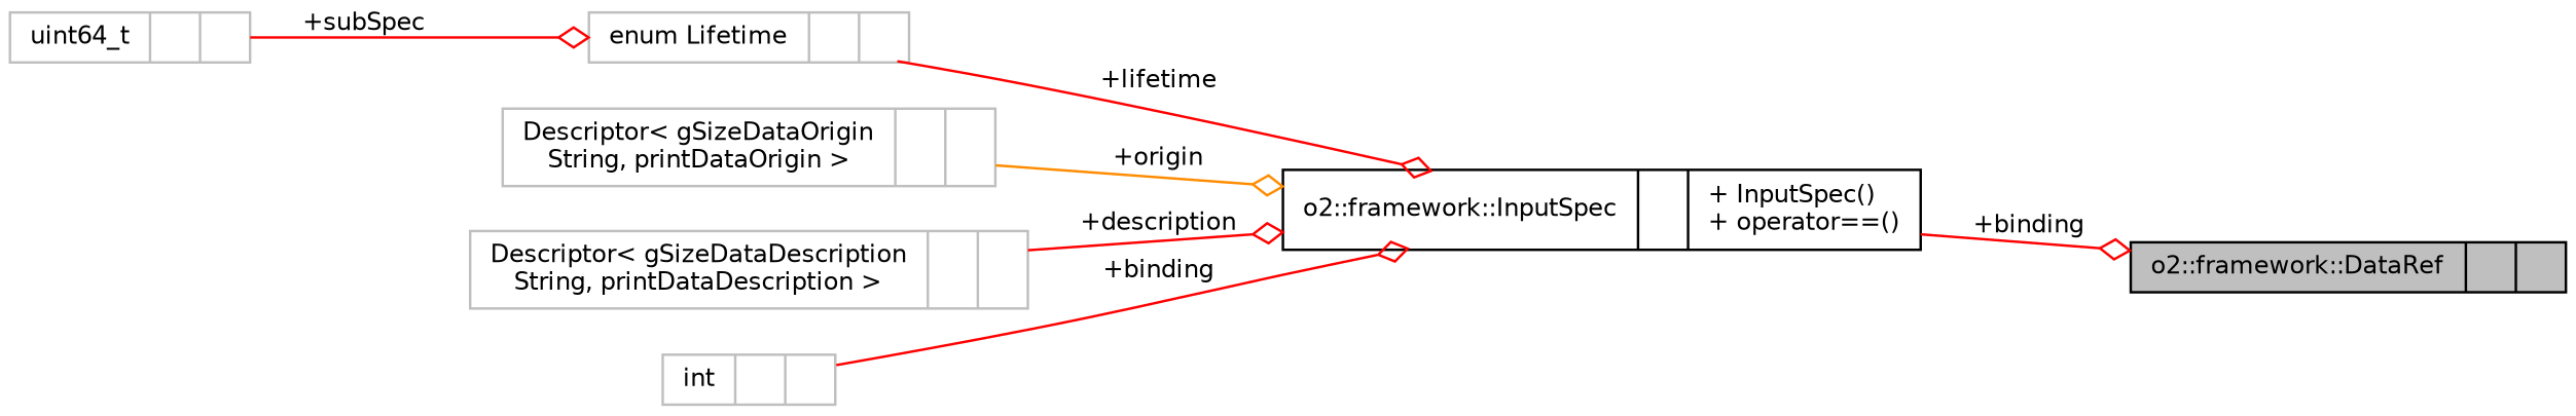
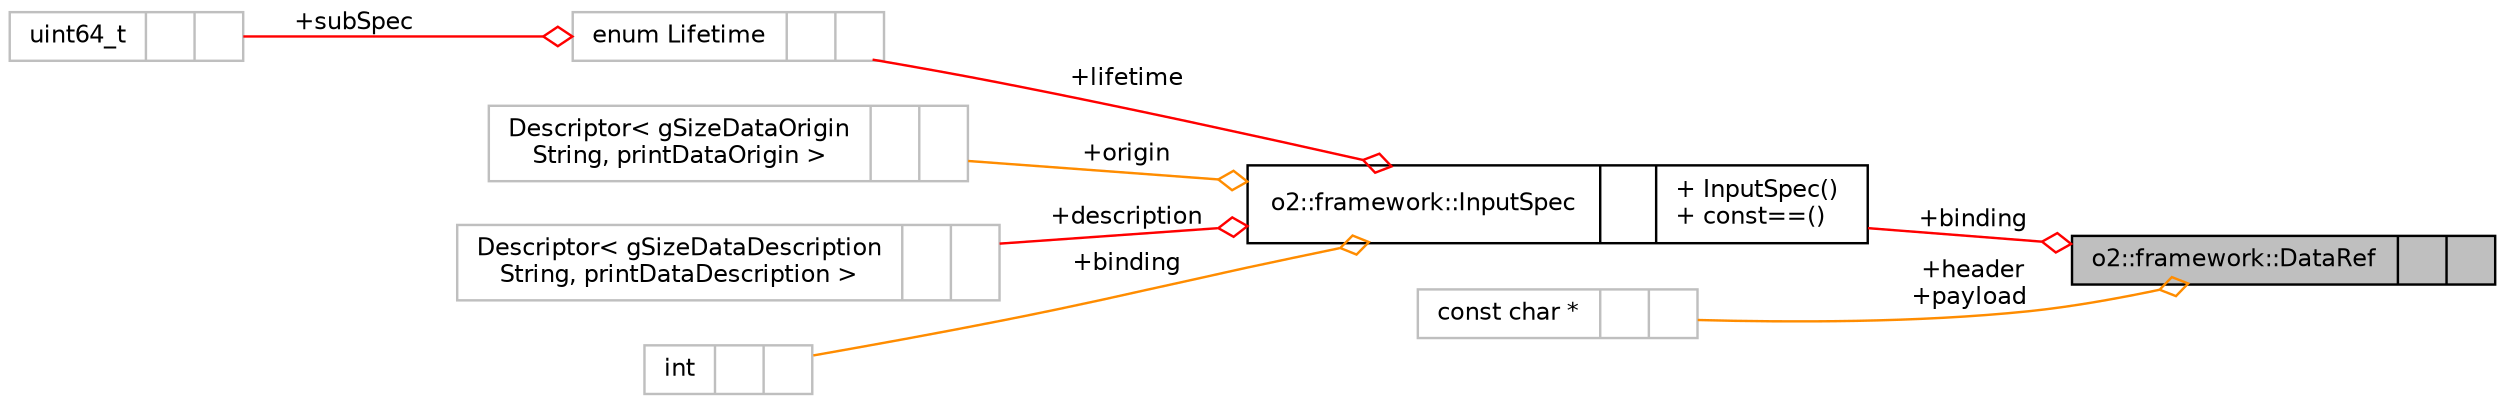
  digraph {
    rankdir=LR
    node [color=grey75 fontname=Helvetica fontsize=10 shape=record]
    edge [arrowhead=odiamond color=red fontname=Helvetica fontsize=10 labelfontname=Helvetica labelfontsize=10 style=solid]
    n1 [color=black fillcolor=grey75 fontcolor=black height=0.2 label="{o2::framework::DataRef\n||}" style=filled width=0.4]
-   n2 [color=black height=0.2 label="{o2::framework::InputSpec\n||+ InputSpec()\l+ operator==()\l}" width=0.4]
+   n2 [color=black height=0.2 label="{o2::framework::InputSpec\n||+ InputSpec()\l+ const==()\l}" width=0.4]
    n3 [height=0.2 label="{uint64_t\n||}" width=0.4]
    n4 [height=0.2 label="{enum Lifetime\n||}" width=0.4]
    n5 [height=0.2 label="{Descriptor\< gSizeDataOrigin\lString, printDataOrigin \>\n||}" width=0.4]
    n6 [height=0.2 label="{Descriptor\< gSizeDataDescription\lString, printDataDescription \>\n||}" width=0.4]
    n7 [height=0.2 label="{int\n||}" width=0.4]
+   n8 [height=0.2 label="{const char *\n||}" width=0.4]
    n2 -> n1 [label=" +binding"]
    n3 -> n4 [label=" +subSpec"]
    n4 -> n2 [label=" +lifetime"]
    n5 -> n2 [color=darkorange label=" +origin"]
    n6 -> n2 [label=" +description"]
-   n7 -> n2 [label=" +binding"]
+   n7 -> n2 [color=darkorange label=" +binding"]
+   n8 -> n1 [color=darkorange label=" +header\n+payload"]
  }
